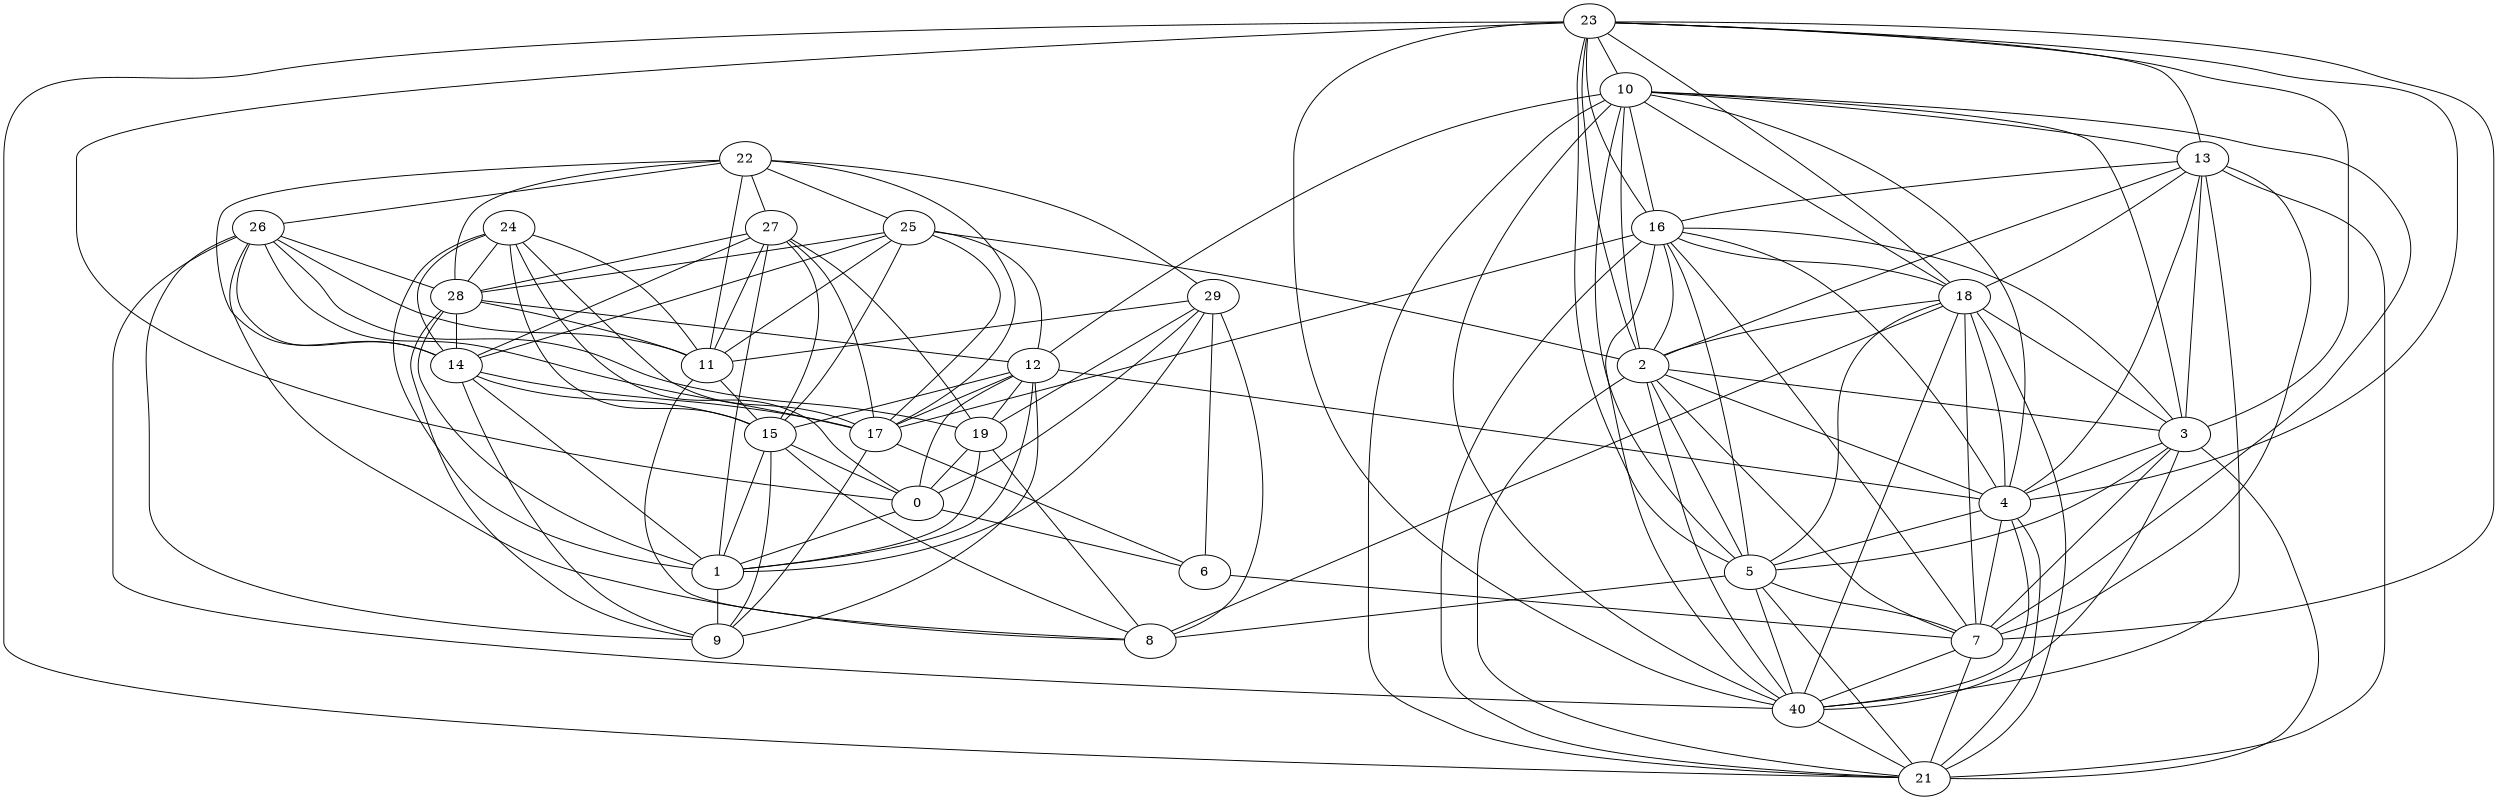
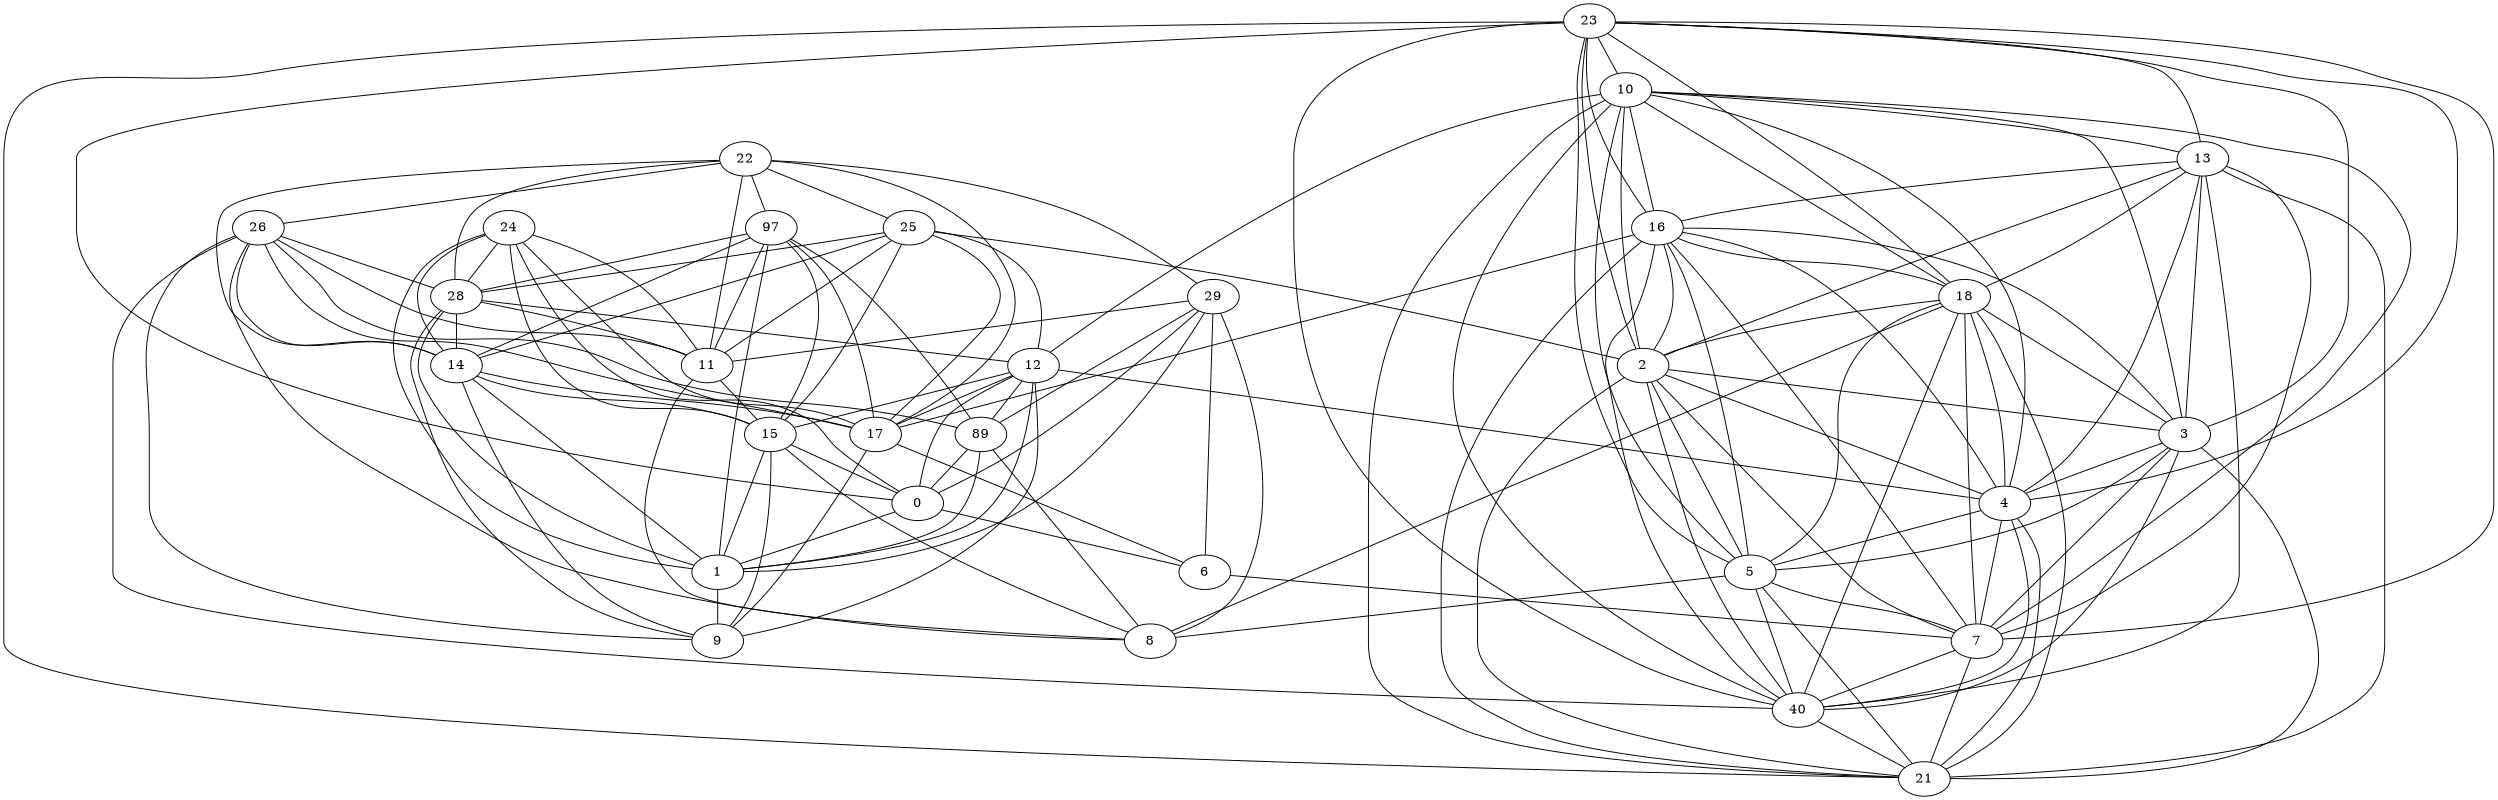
  graph {
    22
    14
    17
    28
    26
    25
-   27
+   27 [label=97]
    29
    11
    15
    1
    9
    6
    12
    n15 [label=40]
    8
-   19
+   19 [label=89]
    2
    0
    7
    4
    21
    5
    3
    23
    18
    16
    10
    13
    24
    22 -- 14
    22 -- 17
    22 -- 28
    22 -- 26
    22 -- 25
    22 -- 27
    22 -- 29
    22 -- 11
    14 -- 17
    14 -- 15
    14 -- 1
    14 -- 9
    17 -- 9
    17 -- 6
    28 -- 14
    28 -- 11
    28 -- 1
    28 -- 9
    28 -- 12
    26 -- 14
    26 -- 17
    26 -- 28
    26 -- 11
    26 -- 9
    26 -- n15
    26 -- 8
    26 -- 19
    25 -- 14
    25 -- 17
    25 -- 28
    25 -- 11
    25 -- 15
    25 -- 12
    25 -- 2
    27 -- 14
    27 -- 17
    27 -- 28
    27 -- 11
    27 -- 15
    27 -- 1
    27 -- 19
    29 -- 11
    29 -- 1
    29 -- 6
    29 -- 8
    29 -- 19
    29 -- 0
    11 -- 15
    11 -- 8
    15 -- 1
    15 -- 9
    15 -- 8
    15 -- 0
    1 -- 9
    6 -- 7
    12 -- 17
    12 -- 15
    12 -- 1
    12 -- 9
    12 -- 19
    12 -- 0
    12 -- 4
    n15 -- 21
    19 -- 1
    19 -- 8
    19 -- 0
    2 -- n15
    2 -- 7
    2 -- 4
    2 -- 21
    2 -- 5
    2 -- 3
    0 -- 1
    0 -- 6
    7 -- n15
    7 -- 21
    4 -- n15
    4 -- 7
    4 -- 21
    4 -- 5
    5 -- n15
    5 -- 8
    5 -- 7
    5 -- 21
    3 -- n15
    3 -- 7
    3 -- 4
    3 -- 21
    3 -- 5
    23 -- n15
    23 -- 2
    23 -- 0
    23 -- 7
    23 -- 4
    23 -- 21
    23 -- 5
    23 -- 3
    23 -- 18
    23 -- 16
    23 -- 10
    23 -- 13
    18 -- n15
    18 -- 8
    18 -- 2
    18 -- 7
    18 -- 4
    18 -- 21
    18 -- 5
    18 -- 3
    16 -- 17
    16 -- n15
    16 -- 2
    16 -- 7
    16 -- 4
    16 -- 21
    16 -- 5
    16 -- 3
    16 -- 18
    10 -- 12
    10 -- n15
    10 -- 2
    10 -- 7
    10 -- 4
    10 -- 21
    10 -- 5
    10 -- 3
    10 -- 18
    10 -- 16
    10 -- 13
    13 -- n15
    13 -- 2
    13 -- 7
    13 -- 4
    13 -- 21
    13 -- 3
    13 -- 18
    13 -- 16
    24 -- 14
    24 -- 17
    24 -- 28
    24 -- 11
    24 -- 15
    24 -- 1
    24 -- 0
  }
